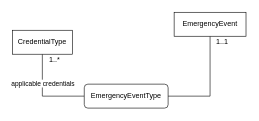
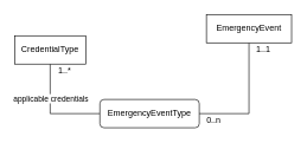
  <mxCell id="0" />
  <mxCell id="1" parent="0" />
  <mxCell id="2" style="edgeStyle=orthogonalEdgeStyle;rounded=0;orthogonalLoop=1;jettySize=auto;html=1;exitX=0.5;exitY=1;exitDx=0;exitDy=0;entryX=0;entryY=0.5;entryDx=0;entryDy=0;endArrow=none;endFill=0;" edge="1" parent="1" source="4" target="5"><mxGeometry relative="1" as="geometry" /></mxCell>
  <mxCell id="3" value="applicable credentials" style="edgeLabel;html=1;align=center;verticalAlign=middle;resizable=0;points=[];" vertex="1" connectable="0" parent="2"><mxGeometry x="-0.314" relative="1" as="geometry"><mxPoint as="offset" /></mxGeometry></mxCell>
  <mxCell id="4" value="CredentialType" style="whiteSpace=wrap;html=1;align=center;" vertex="1" parent="1"><mxGeometry x="20" y="50" width="100" height="40" as="geometry" /></mxCell>
  <mxCell id="5" value="EmergencyEventType" style="whiteSpace=wrap;html=1;align=center;rounded=1;" vertex="1" parent="1"><mxGeometry x="140" y="140" width="140" height="40" as="geometry" /></mxCell>
  <mxCell id="6" style="edgeStyle=orthogonalEdgeStyle;rounded=0;orthogonalLoop=1;jettySize=auto;html=1;exitX=0.5;exitY=1;exitDx=0;exitDy=0;entryX=1;entryY=0.5;entryDx=0;entryDy=0;endArrow=none;endFill=0;" edge="1" parent="1" source="7" target="5"><mxGeometry relative="1" as="geometry" /></mxCell>
  <mxCell id="7" value="EmergencyEvent" style="whiteSpace=wrap;html=1;align=center;" vertex="1" parent="1"><mxGeometry x="290" y="20" width="120" height="40" as="geometry" /></mxCell>
  <mxCell id="8" value="1..*" style="text;html=1;align=center;verticalAlign=middle;resizable=0;points=[];autosize=1;" vertex="1" parent="1"><mxGeometry x="75" y="90" width="30" height="20" as="geometry" /></mxCell>
+ <mxCell id="9" value="0..n" style="text;html=1;align=center;verticalAlign=middle;resizable=0;points=[];autosize=1;" vertex="1" parent="1"><mxGeometry x="280" y="160" width="40" height="20" as="geometry" /></mxCell>
  <mxCell id="10" value="1..1" style="text;html=1;align=center;verticalAlign=middle;resizable=0;points=[];autosize=1;" vertex="1" parent="1"><mxGeometry x="350" y="60" width="40" height="20" as="geometry" /></mxCell>
